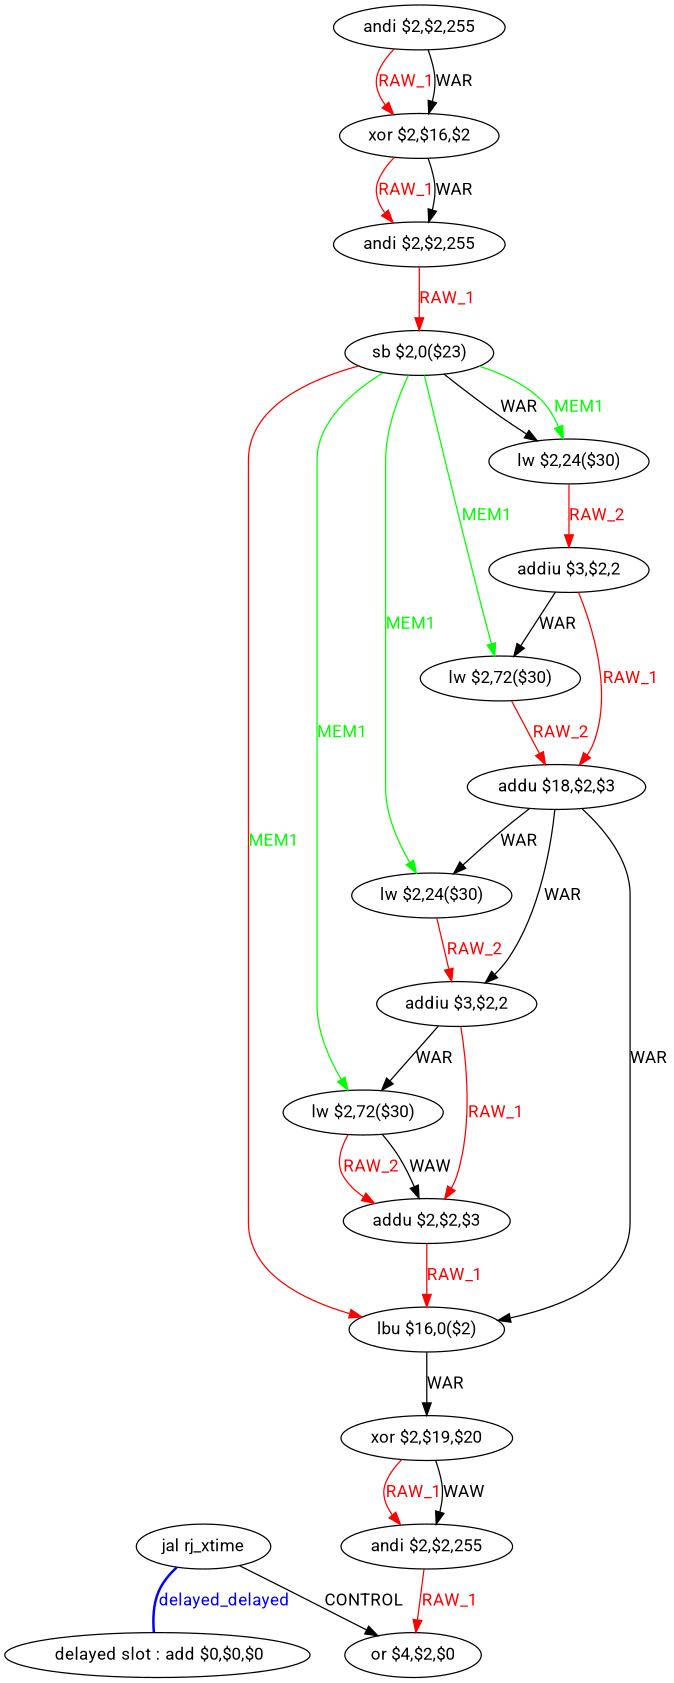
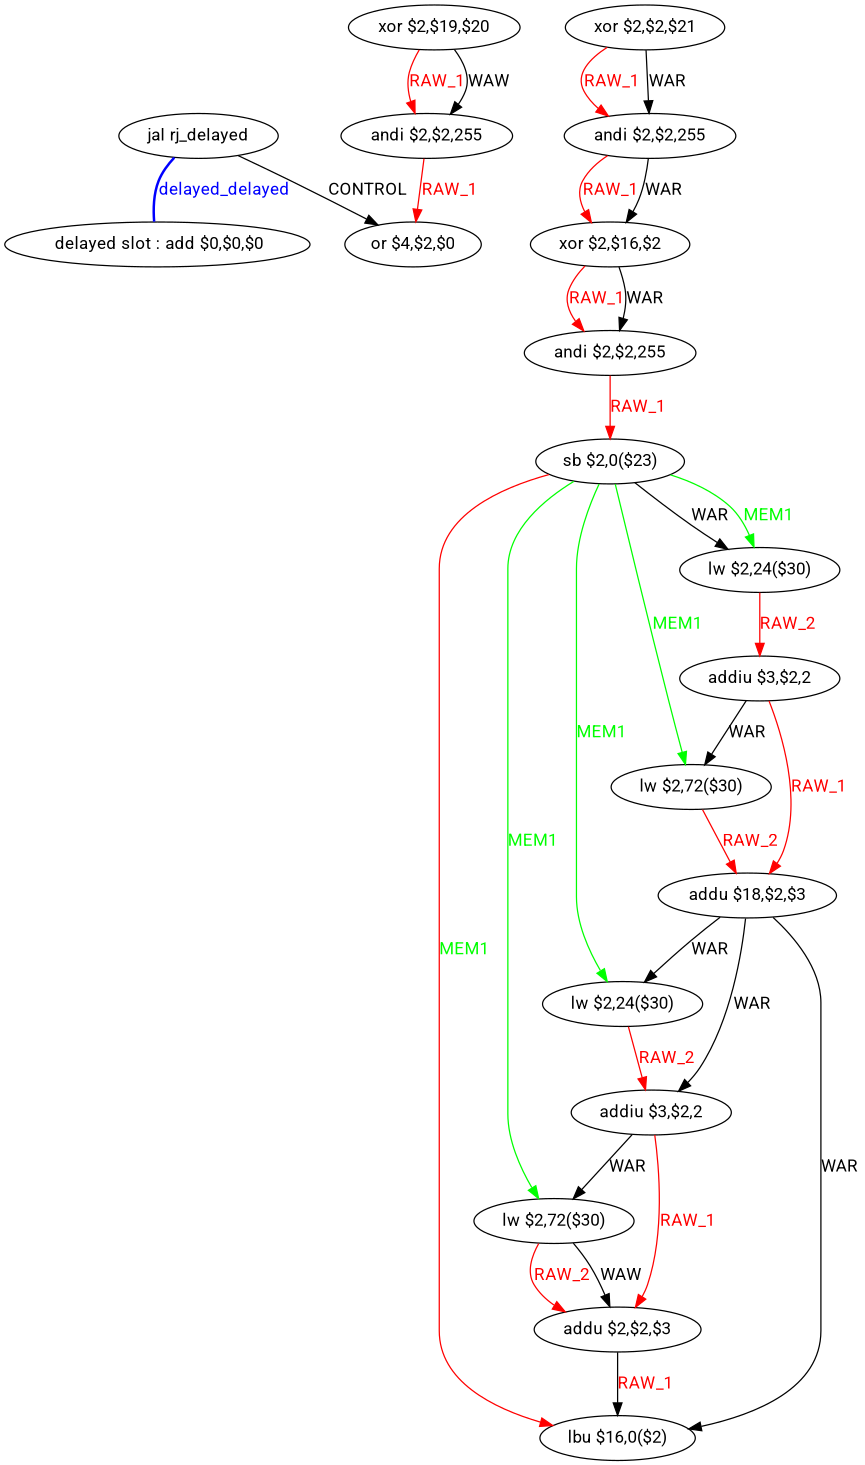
  digraph {
    fontname=Roboto
    node [fontname=Roboto shape=ellipse]
    edge [color=red fontname=Roboto]
    n1 [label=" delayed slot : add $0,$0,$0"]
-   n2 [label="jal rj_xtime"]
+   n2 [label="jal rj_delayed"]
    n3 [label="or $4,$2,$0"]
+   n4 [label="xor $2,$2,$21"]
    n5 [label="andi $2,$2,255"]
    n6 [label="xor $2,$16,$2"]
    n7 [label="andi $2,$2,255"]
    n8 [label="lbu $16,0($2)"]
    n9 [label="xor $2,$19,$20"]
    n10 [label="sb $2,0($23)"]
    n11 [label="andi $2,$2,255"]
    n12 [label="lw $2,72($30)"]
    n13 [label="lw $2,24($30)"]
    n14 [label="lw $2,72($30)"]
    n15 [label="lw $2,24($30)"]
    n16 [label="addu $2,$2,$3"]
    n17 [label="addiu $3,$2,2"]
    n18 [label="addu $18,$2,$3"]
    n19 [label="addiu $3,$2,2"]
    n2 -> n1 [color=blue dir=none fontcolor=blue label=delayed_delayed style=bold]
    n2 -> n3 [label=CONTROL color=""]
+   n4 -> n5 [fontcolor=red label=RAW_1]
+   n4 -> n5 [label=WAR color=""]
    n5 -> n6 [fontcolor=red label=RAW_1]
    n5 -> n6 [label=WAR color=""]
    n6 -> n7 [fontcolor=red label=RAW_1]
    n6 -> n7 [label=WAR color=""]
    n7 -> n10 [fontcolor=red label=RAW_1]
-   n8 -> n9 [label=WAR color=""]
    n9 -> n11 [fontcolor=red label=RAW_1]
    n9 -> n11 [label=WAW color=""]
    n10 -> n8 [fontcolor=green label=MEM1]
    n10 -> n12 [color=green fontcolor=green label=MEM1]
    n10 -> n13 [color=green fontcolor=green label=MEM1]
    n10 -> n14 [color=green fontcolor=green label=MEM1]
    n10 -> n15 [label=WAR color=""]
    n10 -> n15 [color=green fontcolor=green label=MEM1]
    n11 -> n3 [fontcolor=red label=RAW_1]
    n12 -> n16 [fontcolor=red label=RAW_2]
    n12 -> n16 [label=WAW color=""]
    n13 -> n17 [fontcolor=red label=RAW_2]
    n14 -> n18 [fontcolor=red label=RAW_2]
    n15 -> n19 [fontcolor=red label=RAW_2]
-   n16 -> n8 [fontcolor=red label=RAW_1]
+   n16 -> n8 [color=black fontcolor=red label=RAW_1]
    n17 -> n12 [label=WAR color=""]
    n17 -> n16 [fontcolor=red label=RAW_1]
    n18 -> n8 [label=WAR color=""]
    n18 -> n13 [label=WAR color=""]
    n18 -> n17 [label=WAR color=""]
    n19 -> n14 [label=WAR color=""]
    n19 -> n18 [fontcolor=red label=RAW_1]
  }
